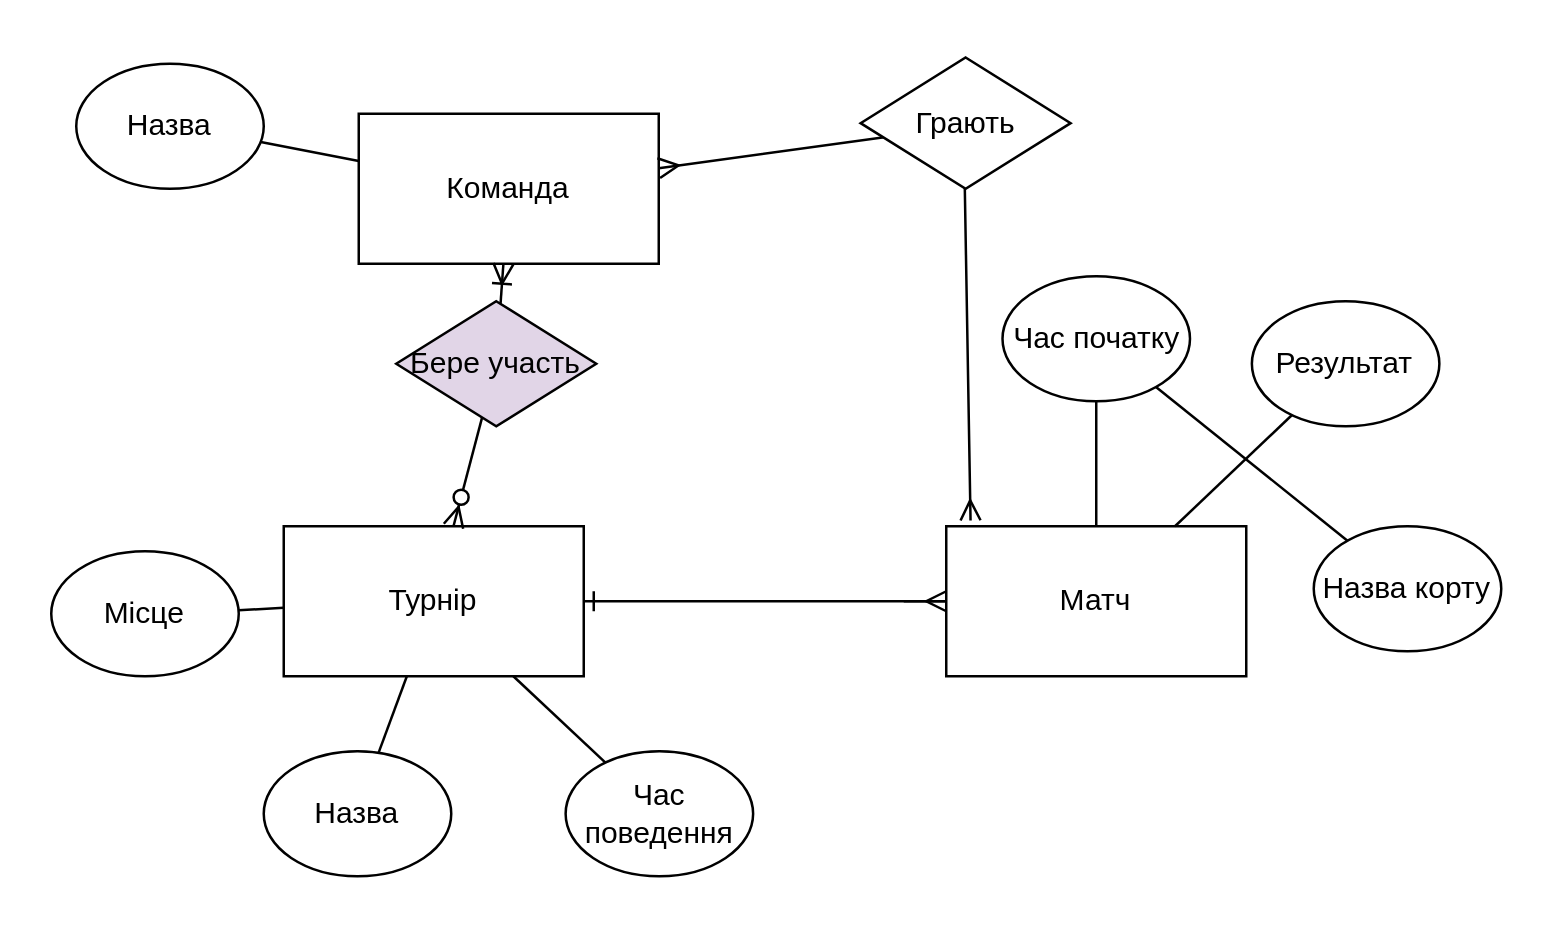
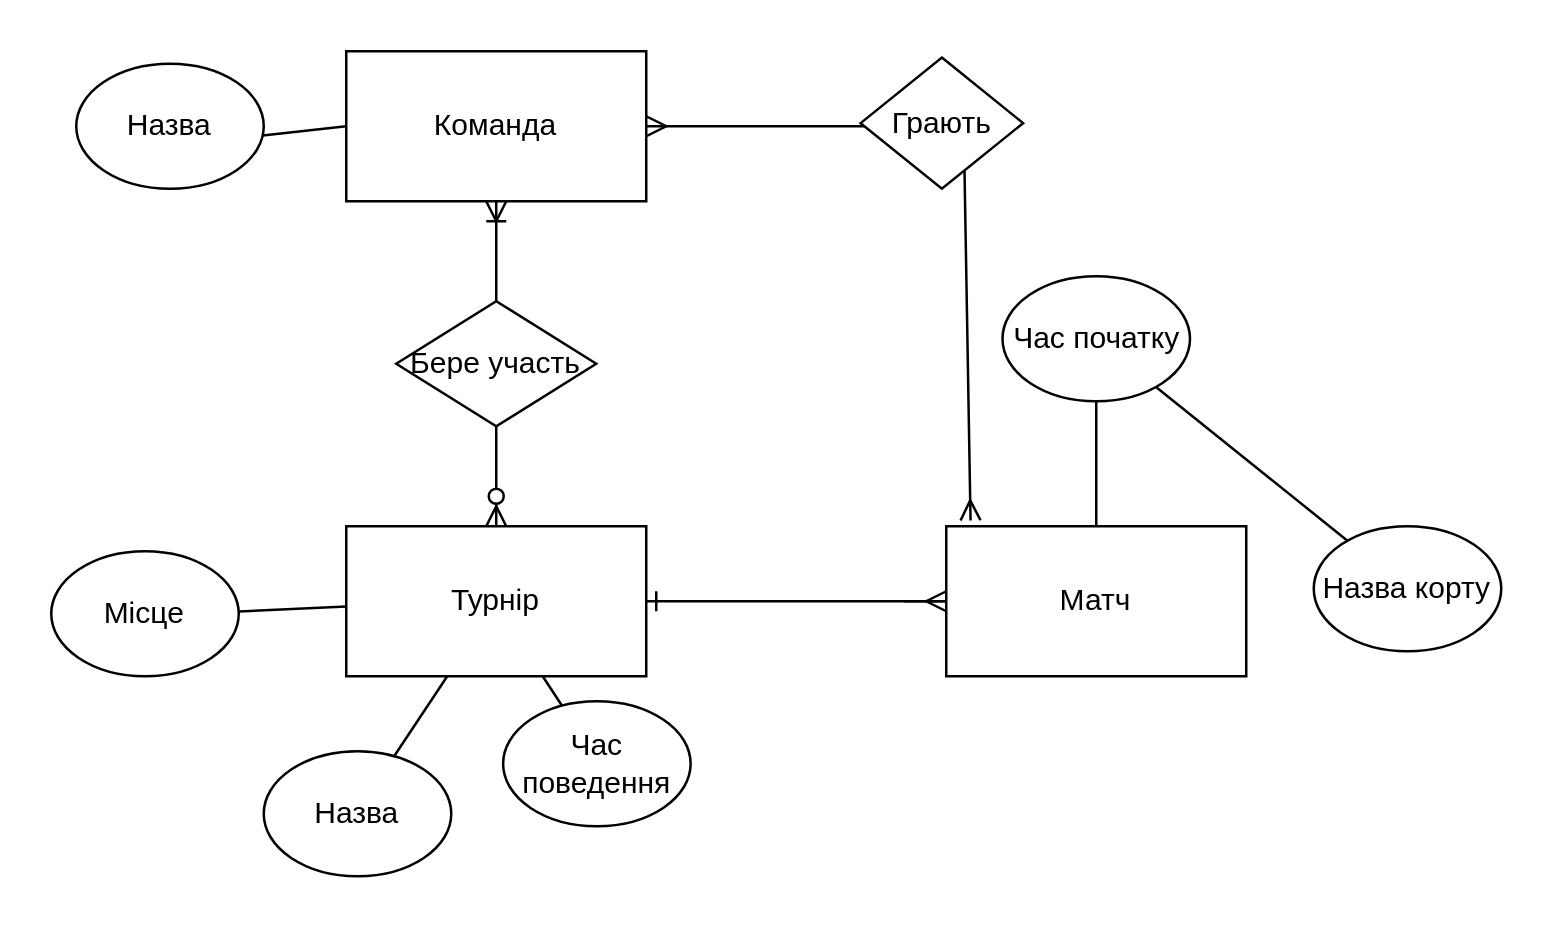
  <mxCell id="0" />
  <mxCell id="1" parent="0" />
- <mxCell id="2" value="Турнір" style="rounded=0;whiteSpace=wrap;html=1;" parent="1" vertex="1"><mxGeometry x="113" y="210" width="120" height="60" as="geometry" /></mxCell>
- <mxCell id="3" value="Команда" style="rounded=0;whiteSpace=wrap;html=1;" parent="1" vertex="1"><mxGeometry x="143" y="45" width="120" height="60" as="geometry" /></mxCell>
+ <mxCell id="2" value="Турнір" style="rounded=0;whiteSpace=wrap;html=1;" parent="1" vertex="1"><mxGeometry x="138" y="210" width="120" height="60" as="geometry" /></mxCell>
+ <mxCell id="3" value="Команда" style="rounded=0;whiteSpace=wrap;html=1;" parent="1" vertex="1"><mxGeometry x="138" y="20" width="120" height="60" as="geometry" /></mxCell>
  <mxCell id="4" value="Матч" style="rounded=0;whiteSpace=wrap;html=1;" parent="1" vertex="1"><mxGeometry x="378" y="210" width="120" height="60" as="geometry" /></mxCell>
  <mxCell id="5" value="" style="endArrow=ERmany;html=1;startArrow=ERmany;startFill=0;endFill=0;exitX=0.081;exitY=-0.039;exitDx=0;exitDy=0;exitPerimeter=0;" parent="1" source="4" target="3" edge="1"><mxGeometry width="50" height="50" relative="1" as="geometry"><mxPoint x="448" y="280" as="sourcePoint" /><mxPoint x="448" y="340" as="targetPoint" /><Array as="points"><mxPoint x="385" y="50" /></Array></mxGeometry></mxCell>
  <mxCell id="6" value="" style="endArrow=ERoneToMany;html=1;endFill=0;" parent="1" source="15" target="3" edge="1"><mxGeometry width="50" height="50" relative="1" as="geometry"><mxPoint x="388" y="280" as="sourcePoint" /><mxPoint x="268" y="340" as="targetPoint" /></mxGeometry></mxCell>
  <mxCell id="7" value="" style="endArrow=ERone;html=1;startArrow=ERmany;startFill=0;endFill=0;" parent="1" source="4" target="2" edge="1"><mxGeometry width="50" height="50" relative="1" as="geometry"><mxPoint x="208" y="280" as="sourcePoint" /><mxPoint x="208" y="340" as="targetPoint" /></mxGeometry></mxCell>
  <mxCell id="8" style="edgeStyle=orthogonalEdgeStyle;rounded=0;orthogonalLoop=1;jettySize=auto;html=1;endArrow=none;endFill=0;" parent="1" source="9" target="4" edge="1"><mxGeometry relative="1" as="geometry" /></mxCell>
  <mxCell id="9" value="Час початку" style="ellipse;whiteSpace=wrap;html=1;" parent="1" vertex="1"><mxGeometry x="400.5" y="110" width="75" height="50" as="geometry" /></mxCell>
- <mxCell id="10" value="Результат" style="ellipse;whiteSpace=wrap;html=1;" parent="1" vertex="1"><mxGeometry x="500.25" y="120" width="75" height="50" as="geometry" /></mxCell>
- <mxCell id="11" value="" style="endArrow=none;html=1;" parent="1" source="10" target="4" edge="1"><mxGeometry width="50" height="50" relative="1" as="geometry"><mxPoint x="581.834" y="206.012" as="sourcePoint" /><mxPoint x="508" y="230.299" as="targetPoint" /></mxGeometry></mxCell>
  <mxCell id="12" value="" style="endArrow=none;html=1;" parent="1" target="4" edge="1"><mxGeometry width="50" height="50" relative="1" as="geometry"><mxPoint x="361" y="240" as="sourcePoint" /><mxPoint x="508" y="255.217" as="targetPoint" /></mxGeometry></mxCell>
  <mxCell id="13" value="Назва корту" style="ellipse;whiteSpace=wrap;html=1;" parent="1" vertex="1"><mxGeometry x="525" y="210" width="75" height="50" as="geometry" /></mxCell>
  <mxCell id="14" value="" style="endArrow=none;html=1;" parent="1" source="13" target="9" edge="1"><mxGeometry width="50" height="50" relative="1" as="geometry"><mxPoint x="517.4" y="166.895" as="sourcePoint" /><mxPoint x="473" y="220" as="targetPoint" /></mxGeometry></mxCell>
- <mxCell id="15" value="Бере участь" style="rhombus;whiteSpace=wrap;html=1;fillColor=#e1d5e7;" parent="1" vertex="1"><mxGeometry x="158" y="120" width="80" height="50" as="geometry" /></mxCell>
+ <mxCell id="15" value="Бере участь" style="rhombus;whiteSpace=wrap;html=1;" parent="1" vertex="1"><mxGeometry x="158" y="120" width="80" height="50" as="geometry" /></mxCell>
  <mxCell id="16" value="" style="endArrow=none;html=1;endFill=0;startArrow=ERzeroToMany;startFill=1;" parent="1" source="2" target="15" edge="1"><mxGeometry width="50" height="50" relative="1" as="geometry"><mxPoint x="198" y="210" as="sourcePoint" /><mxPoint x="198" y="80" as="targetPoint" /></mxGeometry></mxCell>
  <mxCell id="17" value="Назва" style="ellipse;whiteSpace=wrap;html=1;" parent="1" vertex="1"><mxGeometry x="105" y="300" width="75" height="50" as="geometry" /></mxCell>
- <mxCell id="18" value="Час поведення" style="ellipse;whiteSpace=wrap;html=1;" parent="1" vertex="1"><mxGeometry x="225.75" y="300" width="75" height="50" as="geometry" /></mxCell>
+ <mxCell id="18" value="Час поведення" style="ellipse;whiteSpace=wrap;html=1;" parent="1" vertex="1"><mxGeometry x="200.75" y="280" width="75" height="50" as="geometry" /></mxCell>
  <mxCell id="19" value="" style="endArrow=none;html=1;" parent="1" source="17" target="2" edge="1"><mxGeometry width="50" height="50" relative="1" as="geometry"><mxPoint x="-55" y="370" as="sourcePoint" /><mxPoint x="-5" y="320" as="targetPoint" /></mxGeometry></mxCell>
  <mxCell id="20" value="" style="endArrow=none;html=1;" parent="1" source="18" target="2" edge="1"><mxGeometry width="50" height="50" relative="1" as="geometry"><mxPoint x="167.146" y="311.985" as="sourcePoint" /><mxPoint x="188.412" y="280" as="targetPoint" /></mxGeometry></mxCell>
  <mxCell id="21" value="Назва" style="ellipse;whiteSpace=wrap;html=1;" parent="1" vertex="1"><mxGeometry x="30" y="25" width="75" height="50" as="geometry" /></mxCell>
  <mxCell id="22" value="" style="endArrow=none;html=1;" parent="1" source="21" target="3" edge="1"><mxGeometry width="50" height="50" relative="1" as="geometry"><mxPoint x="167.146" y="311.985" as="sourcePoint" /><mxPoint x="188.412" y="280" as="targetPoint" /></mxGeometry></mxCell>
- <mxCell id="23" value="Грають" style="rhombus;whiteSpace=wrap;html=1;" parent="1" vertex="1"><mxGeometry x="343.75" y="22.5" width="84" height="52.5" as="geometry" /></mxCell>
+ <mxCell id="23" value="Грають" style="rhombus;whiteSpace=wrap;html=1;" parent="1" vertex="1"><mxGeometry x="343.75" y="22.5" width="65" height="52.5" as="geometry" /></mxCell>
  <mxCell id="24" value="Місце" style="ellipse;whiteSpace=wrap;html=1;" parent="1" vertex="1"><mxGeometry x="20" y="220" width="75" height="50" as="geometry" /></mxCell>
  <mxCell id="25" value="" style="endArrow=none;html=1;" parent="1" source="24" target="2" edge="1"><mxGeometry width="50" height="50" relative="1" as="geometry"><mxPoint x="167.452" y="312.073" as="sourcePoint" /><mxPoint x="188.412" y="280" as="targetPoint" /></mxGeometry></mxCell>
